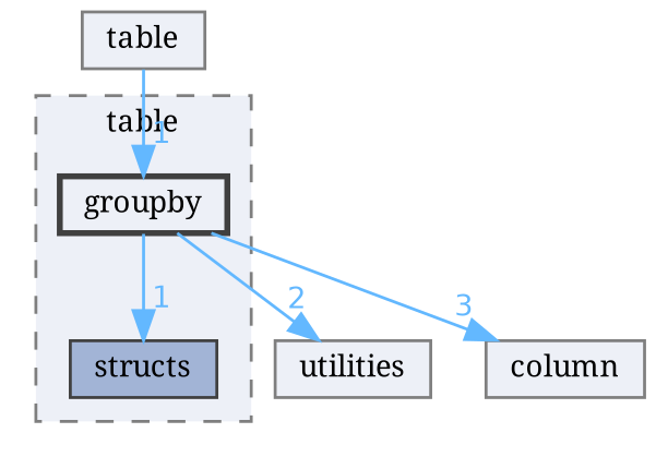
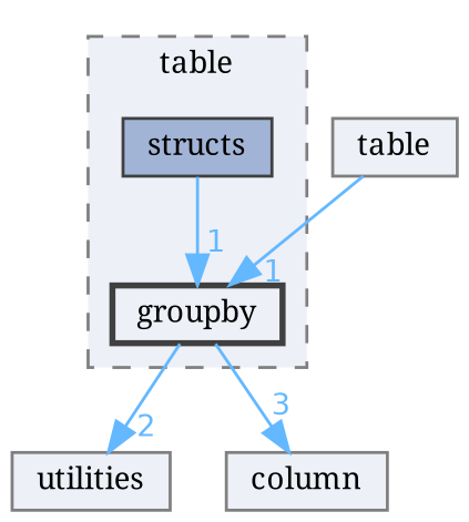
  digraph {
    compound=true
    fontname="Noto Serif"
    node [color=grey50 fillcolor="#edf0f7" fontname="Noto Serif" fontsize=10 shape=box style=filled]
    edge [color=steelblue1 fontcolor=steelblue1 fontname="Noto Serif" fontsize=10 headlabel=1 labeldistance=1.5 labelfontname=Helvetica labelfontsize=10]
    n1 [color=grey25 fillcolor="#a2b4d6" height=0.2 label=structs width=0.4]
    n2 [color=grey25 height=0.2 label=groupby style="filled,bold" width=0.4]
    n3 [height=0.2 label=utilities width=0.4]
    n4 [height=0.2 label=column width=0.4]
    n5 [height=0.2 label=table width=0.4]
    subgraph cluster_1 {
      bgcolor="#edf0f7"
      fontsize=10
      label=table
      pencolor=grey50
      style="filled,dashed"
      n1
      n2
    }
-   n2 -> n1
+   n1 -> n2
    n2 -> n3 [headlabel=2]
    n2 -> n4 [headlabel=3]
    n5 -> n2
  }
